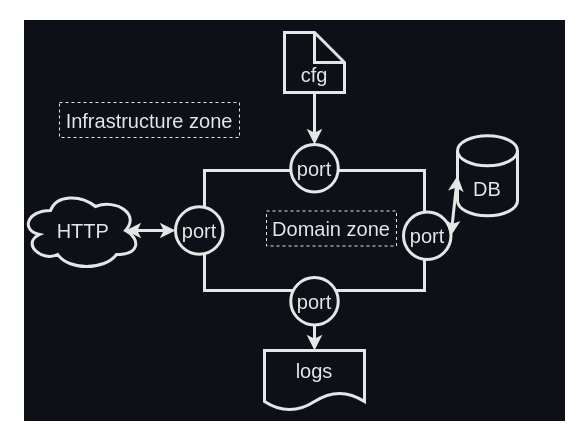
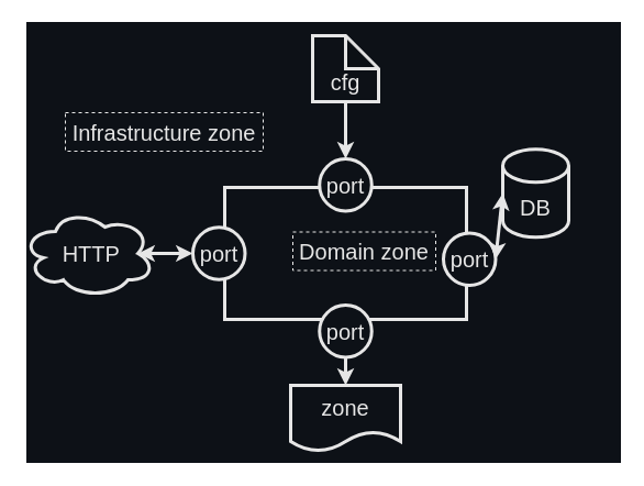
  <mxCell id="0" />
  <mxCell id="1" parent="0" />
  <mxCell id="2" value="" style="rounded=0;whiteSpace=wrap;html=1;strokeColor=#0D1117;fillColor=#0D1117;" parent="1" vertex="1"><mxGeometry x="24" y="20" width="540" height="400" as="geometry" /></mxCell>
  <mxCell id="3" value="" style="rounded=0;whiteSpace=wrap;html=1;strokeWidth=3;strokeColor=#E6E6E6;fillColor=#0D1117;" parent="1" vertex="1"><mxGeometry x="204" y="170" width="220" height="120" as="geometry" /></mxCell>
  <mxCell id="4" value="&lt;font style=&quot;background-color: rgb(13, 17, 23);&quot; color=&quot;#e6e6e6&quot;&gt;port&lt;/font&gt;" style="ellipse;whiteSpace=wrap;html=1;aspect=fixed;strokeWidth=3;fontSize=20;strokeColor=#E6E6E6;fillColor=#0D1117;" parent="1" vertex="1"><mxGeometry x="175" y="206.25" width="47.5" height="47.5" as="geometry" /></mxCell>
  <mxCell id="5" value="&lt;font style=&quot;background-color: rgb(13, 17, 23);&quot; color=&quot;#e6e6e6&quot;&gt;port&lt;/font&gt;" style="ellipse;whiteSpace=wrap;html=1;aspect=fixed;strokeWidth=3;fontSize=20;strokeColor=#E6E6E6;fillColor=#0D1117;" parent="1" vertex="1"><mxGeometry x="403" y="211.5" width="47.5" height="47.5" as="geometry" /></mxCell>
  <mxCell id="6" value="&lt;font style=&quot;background-color: rgb(13, 17, 23);&quot; color=&quot;#e6e6e6&quot;&gt;port&lt;/font&gt;" style="ellipse;whiteSpace=wrap;html=1;aspect=fixed;strokeWidth=3;fontSize=20;strokeColor=#E6E6E6;fillColor=#0D1117;" parent="1" vertex="1"><mxGeometry x="290.25" y="277" width="47.5" height="47.5" as="geometry" /></mxCell>
  <mxCell id="7" value="&lt;font color=&quot;#e6e6e6&quot; style=&quot;background-color: rgb(13, 17, 23);&quot;&gt;port&lt;/font&gt;" style="ellipse;whiteSpace=wrap;html=1;aspect=fixed;strokeWidth=3;fontSize=20;strokeColor=#E6E6E6;fillColor=#0D1117;" parent="1" vertex="1"><mxGeometry x="290.25" y="144" width="47.5" height="47.5" as="geometry" /></mxCell>
  <mxCell id="8" value="&lt;font style=&quot;background-color: rgb(13, 17, 23);&quot; color=&quot;#e6e6e6&quot;&gt;DB&lt;/font&gt;" style="shape=cylinder3;whiteSpace=wrap;html=1;boundedLbl=1;backgroundOutline=1;size=15;strokeWidth=3;fontSize=20;strokeColor=#E6E6E6;fillColor=#0D1117;" parent="1" vertex="1"><mxGeometry x="457" y="135.25" width="60" height="80" as="geometry" /></mxCell>
  <mxCell id="9" value="" style="endArrow=classic;startArrow=classic;html=1;fontSize=20;strokeWidth=3;exitX=0.875;exitY=0.5;exitDx=0;exitDy=0;entryX=0;entryY=0.5;entryDx=0;entryDy=0;strokeColor=#E6E6E6;exitPerimeter=0;" parent="1" source="15" target="4" edge="1"><mxGeometry width="50" height="50" relative="1" as="geometry"><mxPoint x="134" y="229.5" as="sourcePoint" /><mxPoint x="444" y="350" as="targetPoint" /></mxGeometry></mxCell>
  <mxCell id="10" value="" style="endArrow=classic;startArrow=classic;html=1;fontSize=20;strokeWidth=3;exitX=1;exitY=0.5;exitDx=0;exitDy=0;strokeColor=#E6E6E6;entryX=0;entryY=0.5;entryDx=0;entryDy=0;entryPerimeter=0;" parent="1" source="5" target="8" edge="1"><mxGeometry width="50" height="50" relative="1" as="geometry"><mxPoint x="144" y="237.5" as="sourcePoint" /><mxPoint x="484" y="240" as="targetPoint" /></mxGeometry></mxCell>
  <mxCell id="11" value="&lt;font style=&quot;background-color: rgb(13, 17, 23);&quot; color=&quot;#e6e6e6&quot;&gt;&lt;br&gt;cfg&lt;/font&gt;" style="shape=note;whiteSpace=wrap;html=1;backgroundOutline=1;darkOpacity=0.05;strokeWidth=3;fontSize=20;strokeColor=#E6E6E6;fillColor=#0D1117;" parent="1" vertex="1"><mxGeometry x="284" y="32" width="60" height="60" as="geometry" /></mxCell>
  <mxCell id="12" value="" style="endArrow=classic;html=1;strokeWidth=3;fontSize=20;exitX=0.5;exitY=1;exitDx=0;exitDy=0;exitPerimeter=0;entryX=0.5;entryY=0;entryDx=0;entryDy=0;strokeColor=#E6E6E6;" parent="1" source="11" target="7" edge="1"><mxGeometry width="50" height="50" relative="1" as="geometry"><mxPoint x="374" y="260" as="sourcePoint" /><mxPoint x="424" y="210" as="targetPoint" /></mxGeometry></mxCell>
  <mxCell id="13" value="" style="endArrow=classic;html=1;strokeWidth=3;fontSize=20;exitX=0.5;exitY=1;exitDx=0;exitDy=0;strokeColor=#E6E6E6;" parent="1" source="6" edge="1"><mxGeometry width="50" height="50" relative="1" as="geometry"><mxPoint x="324" y="110" as="sourcePoint" /><mxPoint x="314" y="350" as="targetPoint" /></mxGeometry></mxCell>
  <mxCell id="14" value="" style="shape=document;whiteSpace=wrap;html=1;boundedLbl=1;labelBackgroundColor=#0D1117;strokeColor=#E6E6E6;fontColor=#E6E6E6;fillColor=#0D1117;strokeWidth=3;" parent="1" vertex="1"><mxGeometry x="264" y="350" width="100" height="60" as="geometry" /></mxCell>
  <mxCell id="15" value="&lt;font style=&quot;background-color: rgb(13, 17, 23);&quot; color=&quot;#e6e6e6&quot;&gt;&amp;nbsp;HTTP&lt;/font&gt;" style="ellipse;shape=cloud;whiteSpace=wrap;html=1;strokeWidth=3;fontSize=20;strokeColor=#E6E6E6;fillColor=#0D1117;" parent="1" vertex="1"><mxGeometry x="20" y="190" width="120" height="80" as="geometry" /></mxCell>
- <mxCell id="16" value="&lt;font style=&quot;background-color: rgb(13, 17, 23);&quot; color=&quot;#e6e6e6&quot;&gt;logs&lt;/font&gt;" style="text;html=1;strokeColor=none;fillColor=none;align=center;verticalAlign=middle;whiteSpace=wrap;rounded=0;strokeWidth=3;fontSize=20;" parent="1" vertex="1"><mxGeometry x="284" y="355" width="60" height="30" as="geometry" /></mxCell>
+ <mxCell id="16" value="&lt;font style=&quot;background-color: rgb(13, 17, 23);&quot; color=&quot;#e6e6e6&quot;&gt;zone&lt;/font&gt;" style="text;html=1;strokeColor=none;fillColor=none;align=center;verticalAlign=middle;whiteSpace=wrap;rounded=0;strokeWidth=3;fontSize=20;" parent="1" vertex="1"><mxGeometry x="284" y="355" width="60" height="30" as="geometry" /></mxCell>
  <mxCell id="17" value="&lt;font color=&quot;#e6e6e6&quot; style=&quot;font-size: 20px; background-color: rgb(13, 17, 23);&quot;&gt;Domain zone&lt;/font&gt;" style="text;html=1;strokeColor=#E6E6E6;fillColor=#0D1117;align=center;verticalAlign=middle;whiteSpace=wrap;rounded=0;strokeWidth=1;dashed=1;" parent="1" vertex="1"><mxGeometry x="266" y="210.5" width="130" height="35" as="geometry" /></mxCell>
  <mxCell id="18" value="&lt;font color=&quot;#e6e6e6&quot; style=&quot;font-size: 20px; background-color: rgb(13, 17, 23);&quot;&gt;Infrastructure zone&lt;/font&gt;" style="text;html=1;strokeColor=#E6E6E6;fillColor=#0D1117;align=center;verticalAlign=middle;whiteSpace=wrap;rounded=0;strokeWidth=1;dashed=1;" parent="1" vertex="1"><mxGeometry x="59" y="102" width="180" height="35" as="geometry" /></mxCell>
